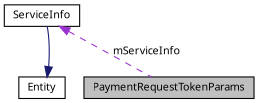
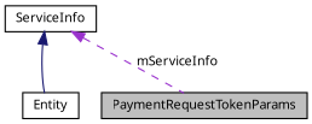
  digraph {
    node [color=black fontname="FreeSans.ttf" fontsize=10 shape=record]
    edge [dir=back fontname="FreeSans.ttf" fontsize=10 labelfontname="FreeSans.ttf" labelfontsize=10]
    n1 [fillcolor=grey75 fontcolor=black height=0.2 label=PaymentRequestTokenParams style=filled width=0.4]
    n2 [height=0.2 label=Entity width=0.4]
    n3 [height=0.2 label=ServiceInfo width=0.4]
-   n2 -> n3 [color=midnightblue style=solid]
+   n3 -> n2 [color=midnightblue style=solid]
    n3 -> n1 [color=darkorchid3 label=mServiceInfo style=dashed]
  }
